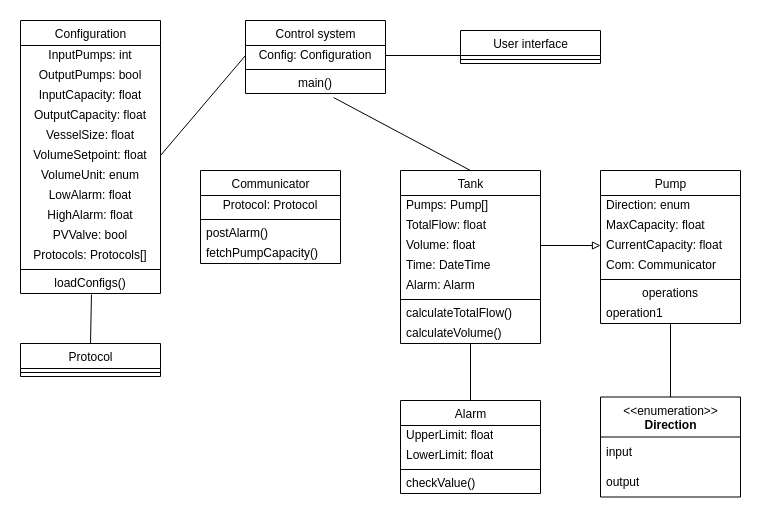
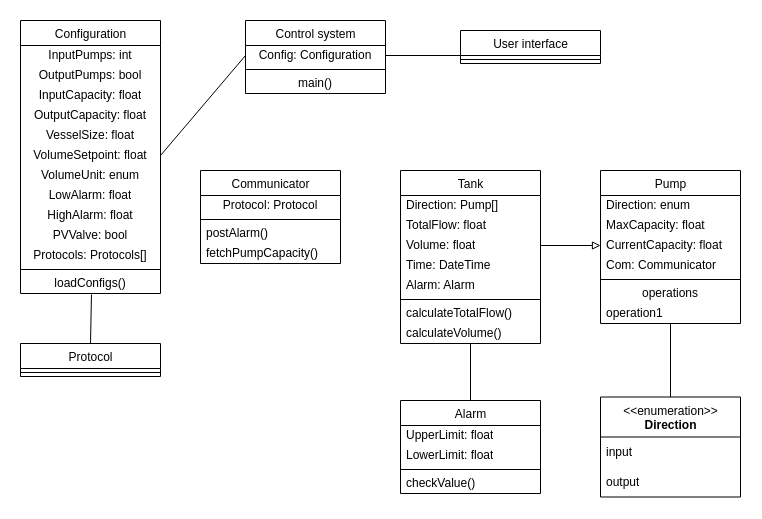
  <mxCell id="0" />
  <mxCell id="1" parent="0" />
  <mxCell id="2" value="Control system" style="swimlane;fontStyle=0;align=center;verticalAlign=top;childLayout=stackLayout;horizontal=1;startSize=25;horizontalStack=0;resizeParent=1;resizeParentMax=0;resizeLast=0;collapsible=0;marginBottom=0;html=1;" vertex="1" parent="1"><mxGeometry x="245" y="20" width="140" height="73" as="geometry" /></mxCell>
  <mxCell id="3" value="Config: Configuration" style="text;html=1;strokeColor=none;fillColor=none;align=center;verticalAlign=middle;spacingLeft=4;spacingRight=4;overflow=hidden;rotatable=0;points=[[0,0.5],[1,0.5]];portConstraint=eastwest;" vertex="1" parent="2"><mxGeometry y="25" width="140" height="20" as="geometry" /></mxCell>
  <mxCell id="4" value="" style="line;strokeWidth=1;fillColor=none;align=left;verticalAlign=middle;spacingTop=-1;spacingLeft=3;spacingRight=3;rotatable=0;labelPosition=right;points=[];portConstraint=eastwest;" vertex="1" parent="2"><mxGeometry y="45" width="140" height="8" as="geometry" /></mxCell>
  <mxCell id="5" value="main()" style="text;html=1;strokeColor=none;fillColor=none;align=center;verticalAlign=middle;spacingLeft=4;spacingRight=4;overflow=hidden;rotatable=0;points=[[0,0.5],[1,0.5]];portConstraint=eastwest;" vertex="1" parent="2"><mxGeometry y="53" width="140" height="20" as="geometry" /></mxCell>
- <mxCell id="6" style="edgeStyle=none;html=1;exitX=0.5;exitY=0;exitDx=0;exitDy=0;entryX=0.629;entryY=1.2;entryDx=0;entryDy=0;entryPerimeter=0;endArrow=none;endFill=0;" edge="1" parent="1" source="7" target="5"><mxGeometry relative="1" as="geometry" /></mxCell>
  <mxCell id="7" value="Tank" style="swimlane;fontStyle=0;align=center;verticalAlign=top;childLayout=stackLayout;horizontal=1;startSize=25;horizontalStack=0;resizeParent=1;resizeParentMax=0;resizeLast=0;collapsible=0;marginBottom=0;html=1;" vertex="1" parent="1"><mxGeometry x="400" y="170" width="140" height="173" as="geometry" /></mxCell>
- <mxCell id="8" value="Pumps: Pump[]" style="text;html=1;strokeColor=none;fillColor=none;align=left;verticalAlign=middle;spacingLeft=4;spacingRight=4;overflow=hidden;rotatable=0;points=[[0,0.5],[1,0.5]];portConstraint=eastwest;" vertex="1" parent="7"><mxGeometry y="25" width="140" height="20" as="geometry" /></mxCell>
+ <mxCell id="8" value="Direction: Pump[]" style="text;html=1;strokeColor=none;fillColor=none;align=left;verticalAlign=middle;spacingLeft=4;spacingRight=4;overflow=hidden;rotatable=0;points=[[0,0.5],[1,0.5]];portConstraint=eastwest;" vertex="1" parent="7"><mxGeometry y="25" width="140" height="20" as="geometry" /></mxCell>
  <mxCell id="9" value="TotalFlow: float" style="text;html=1;strokeColor=none;fillColor=none;align=left;verticalAlign=middle;spacingLeft=4;spacingRight=4;overflow=hidden;rotatable=0;points=[[0,0.5],[1,0.5]];portConstraint=eastwest;" vertex="1" parent="7"><mxGeometry y="45" width="140" height="20" as="geometry" /></mxCell>
  <mxCell id="10" value="Volume: float" style="text;html=1;strokeColor=none;fillColor=none;align=left;verticalAlign=middle;spacingLeft=4;spacingRight=4;overflow=hidden;rotatable=0;points=[[0,0.5],[1,0.5]];portConstraint=eastwest;" vertex="1" parent="7"><mxGeometry y="65" width="140" height="20" as="geometry" /></mxCell>
  <mxCell id="11" value="Time: DateTime" style="text;html=1;strokeColor=none;fillColor=none;align=left;verticalAlign=middle;spacingLeft=4;spacingRight=4;overflow=hidden;rotatable=0;points=[[0,0.5],[1,0.5]];portConstraint=eastwest;" vertex="1" parent="7"><mxGeometry y="85" width="140" height="20" as="geometry" /></mxCell>
  <mxCell id="12" value="Alarm: Alarm" style="text;html=1;strokeColor=none;fillColor=none;align=left;verticalAlign=middle;spacingLeft=4;spacingRight=4;overflow=hidden;rotatable=0;points=[[0,0.5],[1,0.5]];portConstraint=eastwest;" vertex="1" parent="7"><mxGeometry y="105" width="140" height="20" as="geometry" /></mxCell>
  <mxCell id="13" value="" style="line;strokeWidth=1;fillColor=none;align=left;verticalAlign=middle;spacingTop=-1;spacingLeft=3;spacingRight=3;rotatable=0;labelPosition=right;points=[];portConstraint=eastwest;" vertex="1" parent="7"><mxGeometry y="125" width="140" height="8" as="geometry" /></mxCell>
  <mxCell id="14" value="calculateTotalFlow()" style="text;html=1;strokeColor=none;fillColor=none;align=left;verticalAlign=middle;spacingLeft=4;spacingRight=4;overflow=hidden;rotatable=0;points=[[0,0.5],[1,0.5]];portConstraint=eastwest;" vertex="1" parent="7"><mxGeometry y="133" width="140" height="20" as="geometry" /></mxCell>
  <mxCell id="15" value="calculateVolume()" style="text;html=1;strokeColor=none;fillColor=none;align=left;verticalAlign=middle;spacingLeft=4;spacingRight=4;overflow=hidden;rotatable=0;points=[[0,0.5],[1,0.5]];portConstraint=eastwest;" vertex="1" parent="7"><mxGeometry y="153" width="140" height="20" as="geometry" /></mxCell>
  <mxCell id="16" value="Pump" style="swimlane;fontStyle=0;align=center;verticalAlign=top;childLayout=stackLayout;horizontal=1;startSize=25;horizontalStack=0;resizeParent=1;resizeParentMax=0;resizeLast=0;collapsible=0;marginBottom=0;html=1;" vertex="1" parent="1"><mxGeometry x="600" y="170" width="140" height="153" as="geometry" /></mxCell>
  <mxCell id="17" value="Direction: enum" style="text;html=1;strokeColor=none;fillColor=none;align=left;verticalAlign=middle;spacingLeft=4;spacingRight=4;overflow=hidden;rotatable=0;points=[[0,0.5],[1,0.5]];portConstraint=eastwest;" vertex="1" parent="16"><mxGeometry y="25" width="140" height="20" as="geometry" /></mxCell>
  <mxCell id="18" value="MaxCapacity: float" style="text;html=1;strokeColor=none;fillColor=none;align=left;verticalAlign=middle;spacingLeft=4;spacingRight=4;overflow=hidden;rotatable=0;points=[[0,0.5],[1,0.5]];portConstraint=eastwest;" vertex="1" parent="16"><mxGeometry y="45" width="140" height="20" as="geometry" /></mxCell>
  <mxCell id="19" value="CurrentCapacity: float" style="text;html=1;strokeColor=none;fillColor=none;align=left;verticalAlign=middle;spacingLeft=4;spacingRight=4;overflow=hidden;rotatable=0;points=[[0,0.5],[1,0.5]];portConstraint=eastwest;" vertex="1" parent="16"><mxGeometry y="65" width="140" height="20" as="geometry" /></mxCell>
  <mxCell id="20" value="Com: Communicator" style="text;html=1;strokeColor=none;fillColor=none;align=left;verticalAlign=middle;spacingLeft=4;spacingRight=4;overflow=hidden;rotatable=0;points=[[0,0.5],[1,0.5]];portConstraint=eastwest;" vertex="1" parent="16"><mxGeometry y="85" width="140" height="20" as="geometry" /></mxCell>
  <mxCell id="21" value="" style="line;strokeWidth=1;fillColor=none;align=left;verticalAlign=middle;spacingTop=-1;spacingLeft=3;spacingRight=3;rotatable=0;labelPosition=right;points=[];portConstraint=eastwest;" vertex="1" parent="16"><mxGeometry y="105" width="140" height="8" as="geometry" /></mxCell>
  <mxCell id="22" value="operations" style="text;html=1;strokeColor=none;fillColor=none;align=center;verticalAlign=middle;spacingLeft=4;spacingRight=4;overflow=hidden;rotatable=0;points=[[0,0.5],[1,0.5]];portConstraint=eastwest;" vertex="1" parent="16"><mxGeometry y="113" width="140" height="20" as="geometry" /></mxCell>
  <mxCell id="23" value="operation1" style="text;html=1;strokeColor=none;fillColor=none;align=left;verticalAlign=middle;spacingLeft=4;spacingRight=4;overflow=hidden;rotatable=0;points=[[0,0.5],[1,0.5]];portConstraint=eastwest;" vertex="1" parent="16"><mxGeometry y="133" width="140" height="20" as="geometry" /></mxCell>
  <mxCell id="24" value="Configuration" style="swimlane;fontStyle=0;align=center;verticalAlign=top;childLayout=stackLayout;horizontal=1;startSize=25;horizontalStack=0;resizeParent=1;resizeParentMax=0;resizeLast=0;collapsible=0;marginBottom=0;html=1;" vertex="1" parent="1"><mxGeometry x="20" y="20" width="140" height="273" as="geometry" /></mxCell>
  <mxCell id="25" value="InputPumps: int" style="text;html=1;strokeColor=none;fillColor=none;align=center;verticalAlign=middle;spacingLeft=4;spacingRight=4;overflow=hidden;rotatable=0;points=[[0,0.5],[1,0.5]];portConstraint=eastwest;" vertex="1" parent="24"><mxGeometry y="25" width="140" height="20" as="geometry" /></mxCell>
  <mxCell id="26" value="OutputPumps: bool" style="text;html=1;strokeColor=none;fillColor=none;align=center;verticalAlign=middle;spacingLeft=4;spacingRight=4;overflow=hidden;rotatable=0;points=[[0,0.5],[1,0.5]];portConstraint=eastwest;" vertex="1" parent="24"><mxGeometry y="45" width="140" height="20" as="geometry" /></mxCell>
  <mxCell id="27" value="InputCapacity: float" style="text;html=1;strokeColor=none;fillColor=none;align=center;verticalAlign=middle;spacingLeft=4;spacingRight=4;overflow=hidden;rotatable=0;points=[[0,0.5],[1,0.5]];portConstraint=eastwest;" vertex="1" parent="24"><mxGeometry y="65" width="140" height="20" as="geometry" /></mxCell>
  <mxCell id="28" value="OutputCapacity: float" style="text;html=1;strokeColor=none;fillColor=none;align=center;verticalAlign=middle;spacingLeft=4;spacingRight=4;overflow=hidden;rotatable=0;points=[[0,0.5],[1,0.5]];portConstraint=eastwest;" vertex="1" parent="24"><mxGeometry y="85" width="140" height="20" as="geometry" /></mxCell>
  <mxCell id="29" value="VesselSize: float" style="text;html=1;strokeColor=none;fillColor=none;align=center;verticalAlign=middle;spacingLeft=4;spacingRight=4;overflow=hidden;rotatable=0;points=[[0,0.5],[1,0.5]];portConstraint=eastwest;" vertex="1" parent="24"><mxGeometry y="105" width="140" height="20" as="geometry" /></mxCell>
  <mxCell id="30" value="VolumeSetpoint: float" style="text;html=1;strokeColor=none;fillColor=none;align=center;verticalAlign=middle;spacingLeft=4;spacingRight=4;overflow=hidden;rotatable=0;points=[[0,0.5],[1,0.5]];portConstraint=eastwest;" vertex="1" parent="24"><mxGeometry y="125" width="140" height="20" as="geometry" /></mxCell>
  <mxCell id="31" value="VolumeUnit: enum" style="text;html=1;strokeColor=none;fillColor=none;align=center;verticalAlign=middle;spacingLeft=4;spacingRight=4;overflow=hidden;rotatable=0;points=[[0,0.5],[1,0.5]];portConstraint=eastwest;" vertex="1" parent="24"><mxGeometry y="145" width="140" height="20" as="geometry" /></mxCell>
  <mxCell id="32" value="LowAlarm: float" style="text;html=1;strokeColor=none;fillColor=none;align=center;verticalAlign=middle;spacingLeft=4;spacingRight=4;overflow=hidden;rotatable=0;points=[[0,0.5],[1,0.5]];portConstraint=eastwest;" vertex="1" parent="24"><mxGeometry y="165" width="140" height="20" as="geometry" /></mxCell>
  <mxCell id="33" value="HighAlarm: float" style="text;html=1;strokeColor=none;fillColor=none;align=center;verticalAlign=middle;spacingLeft=4;spacingRight=4;overflow=hidden;rotatable=0;points=[[0,0.5],[1,0.5]];portConstraint=eastwest;" vertex="1" parent="24"><mxGeometry y="185" width="140" height="20" as="geometry" /></mxCell>
  <mxCell id="34" value="PVValve: bool" style="text;html=1;strokeColor=none;fillColor=none;align=center;verticalAlign=middle;spacingLeft=4;spacingRight=4;overflow=hidden;rotatable=0;points=[[0,0.5],[1,0.5]];portConstraint=eastwest;" vertex="1" parent="24"><mxGeometry y="205" width="140" height="20" as="geometry" /></mxCell>
  <mxCell id="35" value="Protocols: Protocols[]" style="text;html=1;strokeColor=none;fillColor=none;align=center;verticalAlign=middle;spacingLeft=4;spacingRight=4;overflow=hidden;rotatable=0;points=[[0,0.5],[1,0.5]];portConstraint=eastwest;" vertex="1" parent="24"><mxGeometry y="225" width="140" height="20" as="geometry" /></mxCell>
  <mxCell id="36" value="" style="line;strokeWidth=1;fillColor=none;align=left;verticalAlign=middle;spacingTop=-1;spacingLeft=3;spacingRight=3;rotatable=0;labelPosition=right;points=[];portConstraint=eastwest;" vertex="1" parent="24"><mxGeometry y="245" width="140" height="8" as="geometry" /></mxCell>
  <mxCell id="37" value="loadConfigs()" style="text;html=1;strokeColor=none;fillColor=none;align=center;verticalAlign=middle;spacingLeft=4;spacingRight=4;overflow=hidden;rotatable=0;points=[[0,0.5],[1,0.5]];portConstraint=eastwest;" vertex="1" parent="24"><mxGeometry y="253" width="140" height="20" as="geometry" /></mxCell>
  <mxCell id="38" value="User interface" style="swimlane;fontStyle=0;align=center;verticalAlign=top;childLayout=stackLayout;horizontal=1;startSize=25;horizontalStack=0;resizeParent=1;resizeParentMax=0;resizeLast=0;collapsible=0;marginBottom=0;html=1;" vertex="1" parent="1"><mxGeometry x="460" y="30" width="140" height="33" as="geometry" /></mxCell>
  <mxCell id="39" value="" style="line;strokeWidth=1;fillColor=none;align=left;verticalAlign=middle;spacingTop=-1;spacingLeft=3;spacingRight=3;rotatable=0;labelPosition=right;points=[];portConstraint=eastwest;" vertex="1" parent="38"><mxGeometry y="25" width="140" height="8" as="geometry" /></mxCell>
  <mxCell id="40" style="edgeStyle=none;html=1;exitX=0.5;exitY=0;exitDx=0;exitDy=0;endArrow=none;endFill=0;" edge="1" parent="1" source="41" target="15"><mxGeometry relative="1" as="geometry" /></mxCell>
  <mxCell id="41" value="Alarm" style="swimlane;fontStyle=0;align=center;verticalAlign=top;childLayout=stackLayout;horizontal=1;startSize=25;horizontalStack=0;resizeParent=1;resizeParentMax=0;resizeLast=0;collapsible=0;marginBottom=0;html=1;" vertex="1" parent="1"><mxGeometry x="400" y="400" width="140" height="93" as="geometry" /></mxCell>
  <mxCell id="42" value="UpperLimit: float" style="text;html=1;strokeColor=none;fillColor=none;align=left;verticalAlign=middle;spacingLeft=4;spacingRight=4;overflow=hidden;rotatable=0;points=[[0,0.5],[1,0.5]];portConstraint=eastwest;" vertex="1" parent="41"><mxGeometry y="25" width="140" height="20" as="geometry" /></mxCell>
  <mxCell id="43" value="LowerLimit: float" style="text;html=1;strokeColor=none;fillColor=none;align=left;verticalAlign=middle;spacingLeft=4;spacingRight=4;overflow=hidden;rotatable=0;points=[[0,0.5],[1,0.5]];portConstraint=eastwest;" vertex="1" parent="41"><mxGeometry y="45" width="140" height="20" as="geometry" /></mxCell>
  <mxCell id="44" value="" style="line;strokeWidth=1;fillColor=none;align=left;verticalAlign=middle;spacingTop=-1;spacingLeft=3;spacingRight=3;rotatable=0;labelPosition=right;points=[];portConstraint=eastwest;" vertex="1" parent="41"><mxGeometry y="65" width="140" height="8" as="geometry" /></mxCell>
  <mxCell id="45" value="checkValue()" style="text;html=1;strokeColor=none;fillColor=none;align=left;verticalAlign=middle;spacingLeft=4;spacingRight=4;overflow=hidden;rotatable=0;points=[[0,0.5],[1,0.5]];portConstraint=eastwest;" vertex="1" parent="41"><mxGeometry y="73" width="140" height="20" as="geometry" /></mxCell>
  <mxCell id="46" value="Communicator" style="swimlane;fontStyle=0;align=center;verticalAlign=top;childLayout=stackLayout;horizontal=1;startSize=25;horizontalStack=0;resizeParent=1;resizeParentMax=0;resizeLast=0;collapsible=0;marginBottom=0;html=1;" vertex="1" parent="1"><mxGeometry x="200" y="170" width="140" height="93" as="geometry" /></mxCell>
  <mxCell id="47" value="Protocol: Protocol" style="text;html=1;strokeColor=none;fillColor=none;align=center;verticalAlign=middle;spacingLeft=4;spacingRight=4;overflow=hidden;rotatable=0;points=[[0,0.5],[1,0.5]];portConstraint=eastwest;" vertex="1" parent="46"><mxGeometry y="25" width="140" height="20" as="geometry" /></mxCell>
  <mxCell id="48" value="" style="line;strokeWidth=1;fillColor=none;align=left;verticalAlign=middle;spacingTop=-1;spacingLeft=3;spacingRight=3;rotatable=0;labelPosition=right;points=[];portConstraint=eastwest;" vertex="1" parent="46"><mxGeometry y="45" width="140" height="8" as="geometry" /></mxCell>
  <mxCell id="49" value="postAlarm()" style="text;html=1;strokeColor=none;fillColor=none;align=left;verticalAlign=middle;spacingLeft=4;spacingRight=4;overflow=hidden;rotatable=0;points=[[0,0.5],[1,0.5]];portConstraint=eastwest;" vertex="1" parent="46"><mxGeometry y="53" width="140" height="20" as="geometry" /></mxCell>
  <mxCell id="50" value="fetchPumpCapacity()" style="text;html=1;strokeColor=none;fillColor=none;align=left;verticalAlign=middle;spacingLeft=4;spacingRight=4;overflow=hidden;rotatable=0;points=[[0,0.5],[1,0.5]];portConstraint=eastwest;" vertex="1" parent="46"><mxGeometry y="73" width="140" height="20" as="geometry" /></mxCell>
  <mxCell id="51" style="edgeStyle=none;html=1;exitX=0.5;exitY=0;exitDx=0;exitDy=0;entryX=0.507;entryY=1.05;entryDx=0;entryDy=0;entryPerimeter=0;endArrow=none;endFill=0;" edge="1" parent="1" source="52" target="37"><mxGeometry relative="1" as="geometry" /></mxCell>
  <mxCell id="52" value="Protocol" style="swimlane;fontStyle=0;align=center;verticalAlign=top;childLayout=stackLayout;horizontal=1;startSize=25;horizontalStack=0;resizeParent=1;resizeParentMax=0;resizeLast=0;collapsible=0;marginBottom=0;html=1;" vertex="1" parent="1"><mxGeometry x="20" y="343" width="140" height="33" as="geometry" /></mxCell>
  <mxCell id="53" value="" style="line;strokeWidth=1;fillColor=none;align=left;verticalAlign=middle;spacingTop=-1;spacingLeft=3;spacingRight=3;rotatable=0;labelPosition=right;points=[];portConstraint=eastwest;" vertex="1" parent="52"><mxGeometry y="25" width="140" height="8" as="geometry" /></mxCell>
  <mxCell id="54" style="edgeStyle=none;html=1;exitX=0.5;exitY=0;exitDx=0;exitDy=0;endArrow=none;endFill=0;" edge="1" parent="1" source="55" target="23"><mxGeometry relative="1" as="geometry" /></mxCell>
  <mxCell id="55" value="&amp;lt;&amp;lt;enumeration&amp;gt;&amp;gt;&lt;br&gt;&lt;b&gt;Direction&lt;/b&gt;" style="swimlane;fontStyle=0;align=center;verticalAlign=top;childLayout=stackLayout;horizontal=1;startSize=40;horizontalStack=0;resizeParent=1;resizeParentMax=0;resizeLast=0;collapsible=0;marginBottom=0;html=1;" vertex="1" parent="1"><mxGeometry x="600" y="396.5" width="140" height="100" as="geometry" /></mxCell>
  <mxCell id="56" value="input" style="text;html=1;strokeColor=none;fillColor=none;align=left;verticalAlign=middle;spacingLeft=4;spacingRight=4;overflow=hidden;rotatable=0;points=[[0,0.5],[1,0.5]];portConstraint=eastwest;" vertex="1" parent="55"><mxGeometry y="40" width="140" height="30" as="geometry" /></mxCell>
  <mxCell id="57" value="output" style="text;html=1;strokeColor=none;fillColor=none;align=left;verticalAlign=middle;spacingLeft=4;spacingRight=4;overflow=hidden;rotatable=0;points=[[0,0.5],[1,0.5]];portConstraint=eastwest;" vertex="1" parent="55"><mxGeometry y="70" width="140" height="30" as="geometry" /></mxCell>
  <mxCell id="58" style="edgeStyle=none;html=1;exitX=1;exitY=0.5;exitDx=0;exitDy=0;entryX=0;entryY=0.5;entryDx=0;entryDy=0;endArrow=none;endFill=0;" edge="1" parent="1" source="30" target="3"><mxGeometry relative="1" as="geometry" /></mxCell>
  <mxCell id="59" style="edgeStyle=none;html=1;exitX=1;exitY=0.5;exitDx=0;exitDy=0;endArrow=none;endFill=0;" edge="1" parent="1" source="3"><mxGeometry relative="1" as="geometry"><mxPoint x="460" y="55" as="targetPoint" /></mxGeometry></mxCell>
  <mxCell id="60" style="edgeStyle=none;html=1;exitX=1;exitY=0.5;exitDx=0;exitDy=0;entryX=0;entryY=0.5;entryDx=0;entryDy=0;endArrow=block;endFill=0;" edge="1" parent="1" source="10" target="19"><mxGeometry relative="1" as="geometry" /></mxCell>
